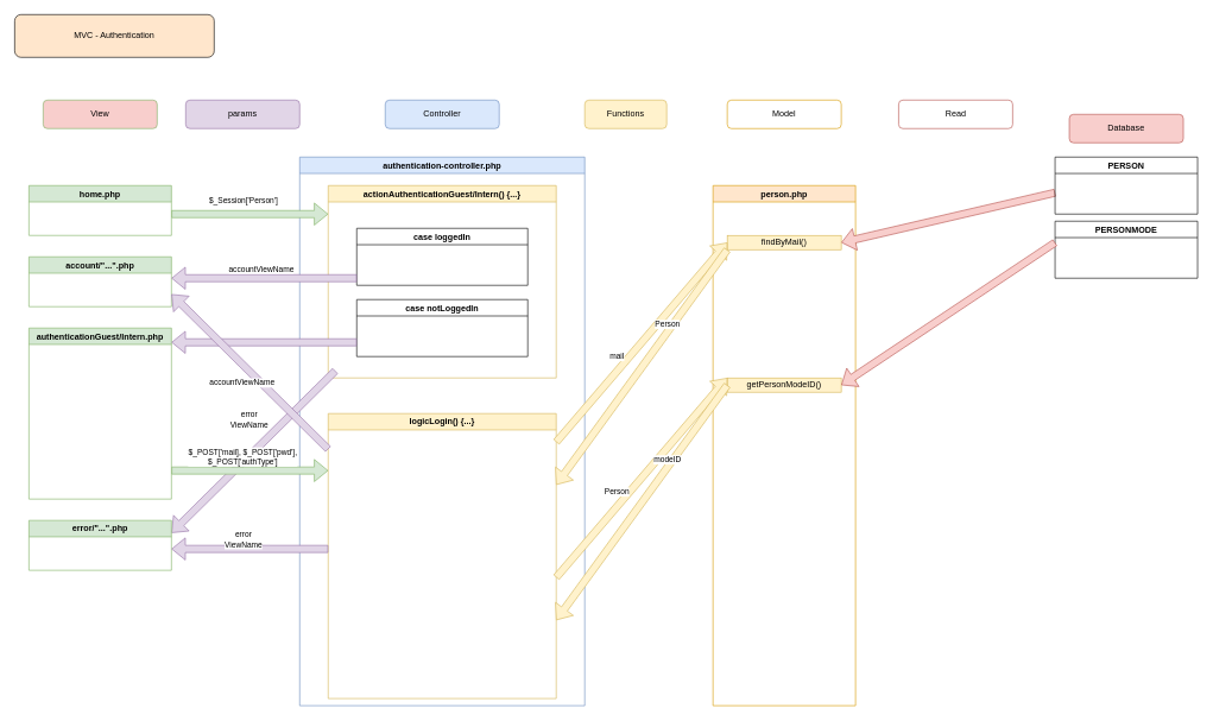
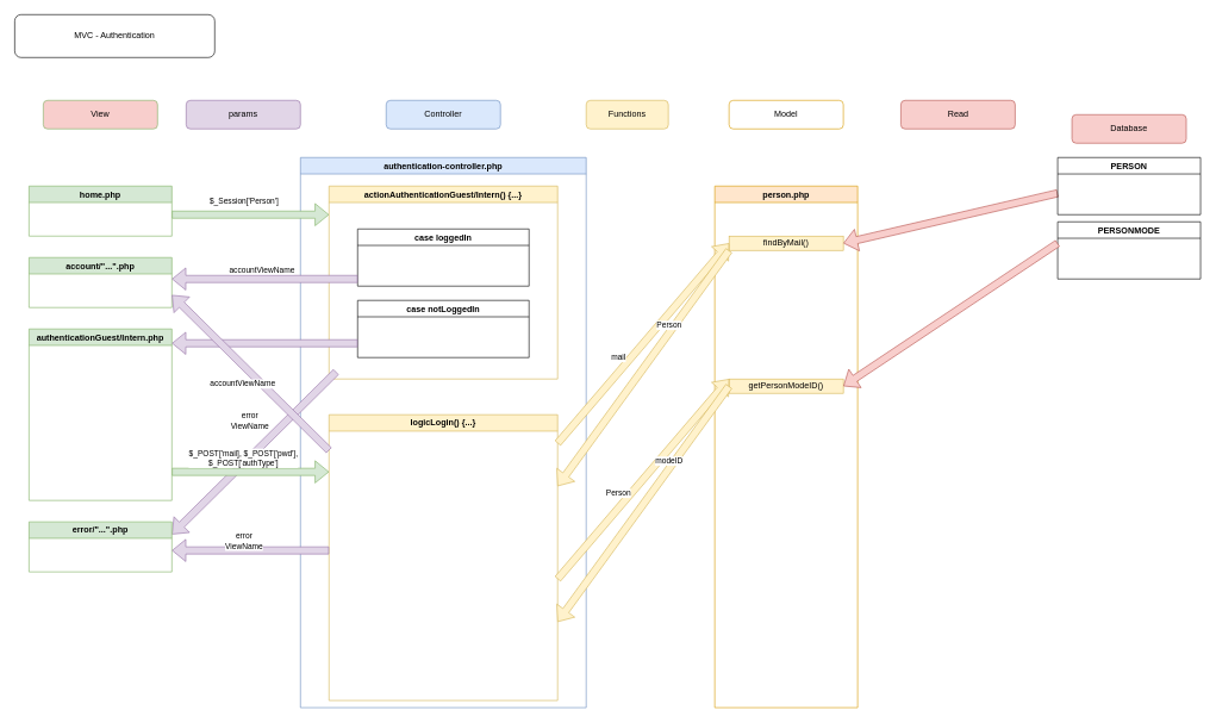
  <mxCell id="0" />
  <mxCell id="1" parent="0" />
  <mxCell id="2" value="View" style="rounded=1;whiteSpace=wrap;html=1;fillColor=#f8cecc;strokeColor=#82b366;" vertex="1" parent="1"><mxGeometry x="60" y="140" width="160" height="40" as="geometry" /></mxCell>
  <mxCell id="3" value="Controller" style="rounded=1;whiteSpace=wrap;html=1;fillColor=#dae8fc;strokeColor=#6c8ebf;" vertex="1" parent="1"><mxGeometry x="540" y="140" width="160" height="40" as="geometry" /></mxCell>
  <mxCell id="4" value="Model" style="rounded=1;whiteSpace=wrap;html=1;fillColor=#ffffff;strokeColor=#d79b00;" vertex="1" parent="1"><mxGeometry x="1020" y="140" width="160" height="40" as="geometry" /></mxCell>
  <mxCell id="5" value="Database" style="rounded=1;whiteSpace=wrap;html=1;fillColor=#f8cecc;strokeColor=#b85450;" vertex="1" parent="1"><mxGeometry x="1500" y="160" width="160" height="40" as="geometry" /></mxCell>
  <mxCell id="6" value="home.php" style="swimlane;whiteSpace=wrap;html=1;fillColor=#d5e8d4;strokeColor=#82b366;startSize=23;" vertex="1" parent="1"><mxGeometry x="40" y="260" width="200" height="70" as="geometry" /></mxCell>
  <mxCell id="7" value="&lt;span style=&quot;color: rgba(0, 0, 0, 0); font-family: monospace; font-size: 0px; font-weight: 400; text-align: start;&quot;&gt;%3CmxGraphModel%3E%3Croot%3E%3CmxCell%20id%3D%220%22%2F%3E%3CmxCell%20id%3D%221%22%20parent%3D%220%22%2F%3E%3CmxCell%20id%3D%222%22%20value%3D%22actionAuthenticationGuest()%20%7B...%7D%22%20style%3D%22swimlane%3BwhiteSpace%3Dwrap%3Bhtml%3D1%3BfillColor%3D%23fff2cc%3BstrokeColor%3D%23d6b656%3B%22%20vertex%3D%221%22%20parent%3D%221%22%3E%3CmxGeometry%20x%3D%22440%22%20y%3D%22160%22%20width%3D%22320%22%20height%3D%22320%22%20as%3D%22geometry%22%2F%3E%3C%2FmxCell%3E%3CmxCell%20id%3D%223%22%20value%3D%22case%20loggedIn%22%20style%3D%22swimlane%3BwhiteSpace%3Dwrap%3Bhtml%3D1%3B%22%20vertex%3D%221%22%20parent%3D%222%22%3E%3CmxGeometry%20x%3D%2240%22%20y%3D%2240%22%20width%3D%22240%22%20height%3D%2280%22%20as%3D%22geometry%22%2F%3E%3C%2FmxCell%3E%3CmxCell%20id%3D%224%22%20value%3D%22case%20notLoggedIn%22%20style%3D%22swimlane%3BwhiteSpace%3Dwrap%3Bhtml%3D1%3B%22%20vertex%3D%221%22%20parent%3D%222%22%3E%3CmxGeometry%20x%3D%2240%22%20y%3D%22160%22%20width%3D%22240%22%20height%3D%2280%22%20as%3D%22geometry%22%2F%3E%3C%2FmxCell%3E%3C%2Froot%3E%3C%2FmxGraphModel%3E&lt;/span&gt;authenticationGuest/Intern.php" style="swimlane;whiteSpace=wrap;html=1;fillColor=#d5e8d4;strokeColor=#82b366;" vertex="1" parent="1"><mxGeometry x="40" y="460" width="200" height="240" as="geometry" /></mxCell>
  <mxCell id="8" value="authentication-controller.php" style="swimlane;whiteSpace=wrap;html=1;fillColor=#dae8fc;strokeColor=#6c8ebf;" vertex="1" parent="1"><mxGeometry x="420" y="220" width="400" height="770" as="geometry" /></mxCell>
  <mxCell id="9" value="actionAuthenticationGuest/Intern() {...}" style="swimlane;whiteSpace=wrap;html=1;fillColor=#fff2cc;strokeColor=#d6b656;" vertex="1" parent="8"><mxGeometry x="40" y="40" width="320" height="270" as="geometry" /></mxCell>
  <mxCell id="10" value="case loggedIn" style="swimlane;whiteSpace=wrap;html=1;" vertex="1" parent="9"><mxGeometry x="40" y="60" width="240" height="80" as="geometry" /></mxCell>
  <mxCell id="11" value="case notLoggedIn" style="swimlane;whiteSpace=wrap;html=1;" vertex="1" parent="9"><mxGeometry x="40" y="160" width="240" height="80" as="geometry" /></mxCell>
  <mxCell id="12" value="" style="shape=flexArrow;endArrow=classic;html=1;rounded=0;strokeColor=#9673a6;fillColor=#e1d5e7;" edge="1" parent="8"><mxGeometry width="50" height="50" relative="1" as="geometry"><mxPoint x="80.0" y="260" as="sourcePoint" /><mxPoint x="-180" y="260" as="targetPoint" /></mxGeometry></mxCell>
  <mxCell id="13" value="logicLogin() {...}" style="swimlane;whiteSpace=wrap;html=1;fillColor=#fff2cc;strokeColor=#d6b656;" vertex="1" parent="8"><mxGeometry x="40" y="360" width="320" height="400" as="geometry" /></mxCell>
  <mxCell id="14" value="" style="shape=flexArrow;endArrow=classic;html=1;rounded=0;strokeColor=#9673a6;fillColor=#e1d5e7;entryX=1;entryY=0.25;entryDx=0;entryDy=0;" edge="1" parent="8" target="38"><mxGeometry width="50" height="50" relative="1" as="geometry"><mxPoint x="50" y="300" as="sourcePoint" /><mxPoint x="-170.0" y="300" as="targetPoint" /></mxGeometry></mxCell>
  <mxCell id="15" value="error&lt;br&gt;ViewName" style="edgeLabel;html=1;align=center;verticalAlign=middle;resizable=0;points=[];" vertex="1" connectable="0" parent="14"><mxGeometry x="-0.273" y="3" relative="1" as="geometry"><mxPoint x="-40" y="-17" as="offset" /></mxGeometry></mxCell>
  <mxCell id="16" value="" style="shape=flexArrow;endArrow=classic;html=1;rounded=0;fillColor=#d5e8d4;strokeColor=#82b366;" edge="1" parent="8"><mxGeometry width="50" height="50" relative="1" as="geometry"><mxPoint x="-180.0" y="440" as="sourcePoint" /><mxPoint x="40.0" y="440" as="targetPoint" /></mxGeometry></mxCell>
  <mxCell id="17" value="$_POST['mail], $_POST['pwd'], &lt;br&gt;$_POST['authType']" style="edgeLabel;html=1;align=center;verticalAlign=middle;resizable=0;points=[];" vertex="1" connectable="0" parent="16"><mxGeometry x="-0.273" y="3" relative="1" as="geometry"><mxPoint x="19" y="-17" as="offset" /></mxGeometry></mxCell>
  <mxCell id="18" value="" style="shape=flexArrow;endArrow=classic;html=1;rounded=0;fillColor=#d5e8d4;strokeColor=#82b366;" edge="1" parent="1"><mxGeometry width="50" height="50" relative="1" as="geometry"><mxPoint x="240" y="300" as="sourcePoint" /><mxPoint x="460" y="300" as="targetPoint" /></mxGeometry></mxCell>
  <mxCell id="19" value="$_Session['Person']" style="edgeLabel;html=1;align=center;verticalAlign=middle;resizable=0;points=[];" vertex="1" connectable="0" parent="18"><mxGeometry x="-0.273" y="3" relative="1" as="geometry"><mxPoint x="20" y="-17" as="offset" /></mxGeometry></mxCell>
  <mxCell id="20" value="person.php" style="swimlane;whiteSpace=wrap;html=1;fillColor=#ffe6cc;strokeColor=#d79b00;" vertex="1" parent="1"><mxGeometry x="1000" y="260" width="200" height="730" as="geometry" /></mxCell>
  <mxCell id="21" value="findByMail()" style="rounded=0;whiteSpace=wrap;html=1;fillColor=#fff2cc;strokeColor=#d6b656;" vertex="1" parent="20"><mxGeometry x="20" y="70" width="160" height="20" as="geometry" /></mxCell>
  <mxCell id="22" value="" style="shape=flexArrow;endArrow=classic;html=1;rounded=0;entryX=1;entryY=0.5;entryDx=0;entryDy=0;fillColor=#f8cecc;strokeColor=#b85450;" edge="1" parent="20" target="21"><mxGeometry width="50" height="50" relative="1" as="geometry"><mxPoint x="480" y="10" as="sourcePoint" /><mxPoint x="-100" y="79.66" as="targetPoint" /></mxGeometry></mxCell>
  <mxCell id="23" style="edgeStyle=orthogonalEdgeStyle;rounded=0;orthogonalLoop=1;jettySize=auto;html=1;exitX=0.5;exitY=1;exitDx=0;exitDy=0;" edge="1" parent="20"><mxGeometry relative="1" as="geometry"><mxPoint x="100" y="210.0" as="sourcePoint" /><mxPoint x="100" y="210.0" as="targetPoint" /></mxGeometry></mxCell>
  <mxCell id="24" value="getPersonModeID()" style="rounded=0;whiteSpace=wrap;html=1;fillColor=#fff2cc;strokeColor=#d6b656;" vertex="1" parent="20"><mxGeometry x="20" y="270" width="160" height="20" as="geometry" /></mxCell>
  <mxCell id="25" value="PERSON" style="swimlane;whiteSpace=wrap;html=1;startSize=23;" vertex="1" parent="1"><mxGeometry x="1480" y="220" width="200" height="80" as="geometry" /></mxCell>
  <mxCell id="26" value="PERSONMODE" style="swimlane;whiteSpace=wrap;html=1;" vertex="1" parent="1"><mxGeometry x="1480" y="310" width="200" height="80" as="geometry" /></mxCell>
  <mxCell id="27" style="edgeStyle=orthogonalEdgeStyle;rounded=0;orthogonalLoop=1;jettySize=auto;html=1;exitX=0;exitY=0.5;exitDx=0;exitDy=0;entryX=0.116;entryY=1.079;entryDx=0;entryDy=0;entryPerimeter=0;strokeWidth=2;startArrow=none;startFill=0;endArrow=classic;endFill=1;fillColor=#f8cecc;strokeColor=#b85450;" edge="1" parent="1"><mxGeometry relative="1" as="geometry"><mxPoint x="1503.2" y="971.58" as="targetPoint" /></mxGeometry></mxCell>
  <mxCell id="28" style="edgeStyle=orthogonalEdgeStyle;rounded=0;orthogonalLoop=1;jettySize=auto;html=1;exitX=0;exitY=0.5;exitDx=0;exitDy=0;entryX=0.116;entryY=1.045;entryDx=0;entryDy=0;entryPerimeter=0;strokeWidth=2;startArrow=none;startFill=0;endArrow=classic;endFill=1;fillColor=#f8cecc;strokeColor=#b85450;" edge="1" parent="1"><mxGeometry relative="1" as="geometry"><mxPoint x="1503.2" y="970.9" as="targetPoint" /></mxGeometry></mxCell>
  <mxCell id="29" value="Functions" style="rounded=1;whiteSpace=wrap;html=1;fillColor=#fff2cc;strokeColor=#d6b656;" vertex="1" parent="1"><mxGeometry x="820" y="140" width="115" height="40" as="geometry" /></mxCell>
- <mxCell id="30" value="MVC - Authentication" style="rounded=1;whiteSpace=wrap;html=1;fillColor=#ffe6cc;" vertex="1" parent="1"><mxGeometry y="20" width="280" height="60" as="geometry" x="20" /></mxCell>
+ <mxCell id="30" value="MVC - Authentication" style="rounded=1;whiteSpace=wrap;html=1;" vertex="1" parent="1"><mxGeometry y="20" width="280" height="60" as="geometry" x="20" /></mxCell>
  <mxCell id="31" value="params" style="rounded=1;whiteSpace=wrap;html=1;fillColor=#e1d5e7;strokeColor=#9673a6;" vertex="1" parent="1"><mxGeometry x="260" y="140" width="160" height="40" as="geometry" /></mxCell>
  <mxCell id="32" value="account/&quot;...&quot;.php" style="swimlane;whiteSpace=wrap;html=1;fillColor=#d5e8d4;strokeColor=#82b366;startSize=23;" vertex="1" parent="1"><mxGeometry x="40" y="360" width="200" height="70" as="geometry" /></mxCell>
  <mxCell id="33" value="" style="shape=flexArrow;endArrow=classic;html=1;rounded=0;strokeColor=#9673a6;fillColor=#e1d5e7;" edge="1" parent="1"><mxGeometry width="50" height="50" relative="1" as="geometry"><mxPoint x="500" y="390" as="sourcePoint" /><mxPoint x="240" y="390" as="targetPoint" /></mxGeometry></mxCell>
  <mxCell id="34" value="accountViewName" style="edgeLabel;html=1;align=center;verticalAlign=middle;resizable=0;points=[];" vertex="1" connectable="0" parent="33"><mxGeometry x="-0.273" y="3" relative="1" as="geometry"><mxPoint x="-40" y="-17" as="offset" /></mxGeometry></mxCell>
  <mxCell id="35" value="" style="shape=flexArrow;endArrow=classic;html=1;rounded=0;strokeColor=#9673a6;fillColor=#e1d5e7;entryX=1;entryY=0.75;entryDx=0;entryDy=0;" edge="1" parent="1" target="32"><mxGeometry width="50" height="50" relative="1" as="geometry"><mxPoint x="460" y="630" as="sourcePoint" /><mxPoint x="250" y="400" as="targetPoint" /></mxGeometry></mxCell>
  <mxCell id="36" value="accountViewName" style="edgeLabel;html=1;align=center;verticalAlign=middle;resizable=0;points=[];" vertex="1" connectable="0" parent="35"><mxGeometry x="-0.273" y="3" relative="1" as="geometry"><mxPoint x="-40" y="-17" as="offset" /></mxGeometry></mxCell>
  <mxCell id="37" value="" style="shape=flexArrow;endArrow=classic;html=1;rounded=0;entryX=1;entryY=0.5;entryDx=0;entryDy=0;fillColor=#f8cecc;strokeColor=#b85450;" edge="1" parent="1" target="24"><mxGeometry width="50" height="50" relative="1" as="geometry"><mxPoint x="1480" y="340" as="sourcePoint" /><mxPoint x="1180" y="410" as="targetPoint" /></mxGeometry></mxCell>
  <mxCell id="38" value="error/&quot;...&quot;.php" style="swimlane;whiteSpace=wrap;html=1;fillColor=#d5e8d4;strokeColor=#82b366;startSize=23;" vertex="1" parent="1"><mxGeometry x="40" y="730" width="200" height="70" as="geometry" /></mxCell>
  <mxCell id="39" value="" style="shape=flexArrow;endArrow=classic;html=1;rounded=0;strokeColor=#9673a6;fillColor=#e1d5e7;" edge="1" parent="1"><mxGeometry width="50" height="50" relative="1" as="geometry"><mxPoint x="460" y="770" as="sourcePoint" /><mxPoint x="240" y="770" as="targetPoint" /></mxGeometry></mxCell>
  <mxCell id="40" value="error&lt;br&gt;ViewName" style="edgeLabel;html=1;align=center;verticalAlign=middle;resizable=0;points=[];" vertex="1" connectable="0" parent="39"><mxGeometry x="-0.273" y="3" relative="1" as="geometry"><mxPoint x="-40" y="-17" as="offset" /></mxGeometry></mxCell>
  <mxCell id="41" value="" style="shape=flexArrow;endArrow=classic;html=1;rounded=0;fillColor=#fff2cc;strokeColor=#d6b656;entryX=0;entryY=0.5;entryDx=0;entryDy=0;" edge="1" parent="1" target="21"><mxGeometry width="50" height="50" relative="1" as="geometry"><mxPoint x="780" y="620" as="sourcePoint" /><mxPoint x="830" y="850" as="targetPoint" /></mxGeometry></mxCell>
  <mxCell id="42" value="mail" style="edgeLabel;html=1;align=center;verticalAlign=middle;resizable=0;points=[];" vertex="1" connectable="0" parent="41"><mxGeometry x="-0.273" y="3" relative="1" as="geometry"><mxPoint y="-17" as="offset" /></mxGeometry></mxCell>
  <mxCell id="43" value="" style="shape=flexArrow;endArrow=classic;html=1;rounded=0;fillColor=#fff2cc;strokeColor=#d6b656;exitX=0;exitY=1;exitDx=0;exitDy=0;entryX=1;entryY=0.25;entryDx=0;entryDy=0;" edge="1" parent="1" source="21" target="13"><mxGeometry width="50" height="50" relative="1" as="geometry"><mxPoint x="1020" y="540" as="sourcePoint" /><mxPoint x="780" y="540" as="targetPoint" /></mxGeometry></mxCell>
  <mxCell id="44" value="Person" style="edgeLabel;html=1;align=center;verticalAlign=middle;resizable=0;points=[];" vertex="1" connectable="0" parent="43"><mxGeometry x="-0.273" y="3" relative="1" as="geometry"><mxPoint y="-17" as="offset" /></mxGeometry></mxCell>
  <mxCell id="45" value="" style="shape=flexArrow;endArrow=classic;html=1;rounded=0;fillColor=#fff2cc;strokeColor=#d6b656;entryX=0;entryY=0.5;entryDx=0;entryDy=0;" edge="1" parent="1"><mxGeometry width="50" height="50" relative="1" as="geometry"><mxPoint x="780" y="810" as="sourcePoint" /><mxPoint x="1020" y="530" as="targetPoint" /></mxGeometry></mxCell>
  <mxCell id="46" value="Person" style="edgeLabel;html=1;align=center;verticalAlign=middle;resizable=0;points=[];" vertex="1" connectable="0" parent="45"><mxGeometry x="-0.273" y="3" relative="1" as="geometry"><mxPoint y="-17" as="offset" /></mxGeometry></mxCell>
  <mxCell id="47" value="" style="shape=flexArrow;endArrow=classic;html=1;rounded=0;fillColor=#fff2cc;strokeColor=#d6b656;exitX=0;exitY=1;exitDx=0;exitDy=0;entryX=1;entryY=0.25;entryDx=0;entryDy=0;" edge="1" parent="1"><mxGeometry width="50" height="50" relative="1" as="geometry"><mxPoint x="1020" y="540" as="sourcePoint" /><mxPoint x="780" y="870" as="targetPoint" /></mxGeometry></mxCell>
  <mxCell id="48" value="modeID" style="edgeLabel;html=1;align=center;verticalAlign=middle;resizable=0;points=[];" vertex="1" connectable="0" parent="47"><mxGeometry x="-0.273" y="3" relative="1" as="geometry"><mxPoint y="-17" as="offset" /></mxGeometry></mxCell>
- <mxCell id="49" value="Read" style="rounded=1;whiteSpace=wrap;html=1;fillColor=#ffffff;strokeColor=#b85450;" vertex="1" parent="1"><mxGeometry x="1260.5" y="140" width="160" height="40" as="geometry" /></mxCell>
+ <mxCell id="49" value="Read" style="rounded=1;whiteSpace=wrap;html=1;fillColor=#f8cecc;strokeColor=#b85450;" vertex="1" parent="1"><mxGeometry x="1260.5" y="140" width="160" height="40" as="geometry" /></mxCell>
